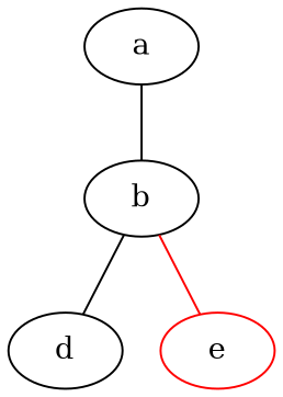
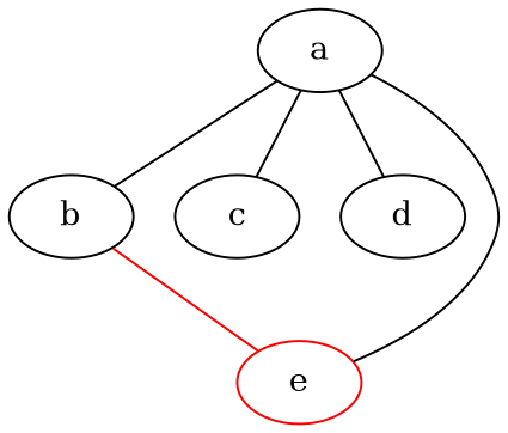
  strict graph {
    node [style=vertex]
    edge [color=black style="edge"]
    b [color=black style="selected vertex"]
    a
+   c
    d
    e [color=red style="selected vertex"]
    b -- e [color=red]
    a -- b
-   b -- d
+   a -- c
+   a -- d
+   a -- e
  }
